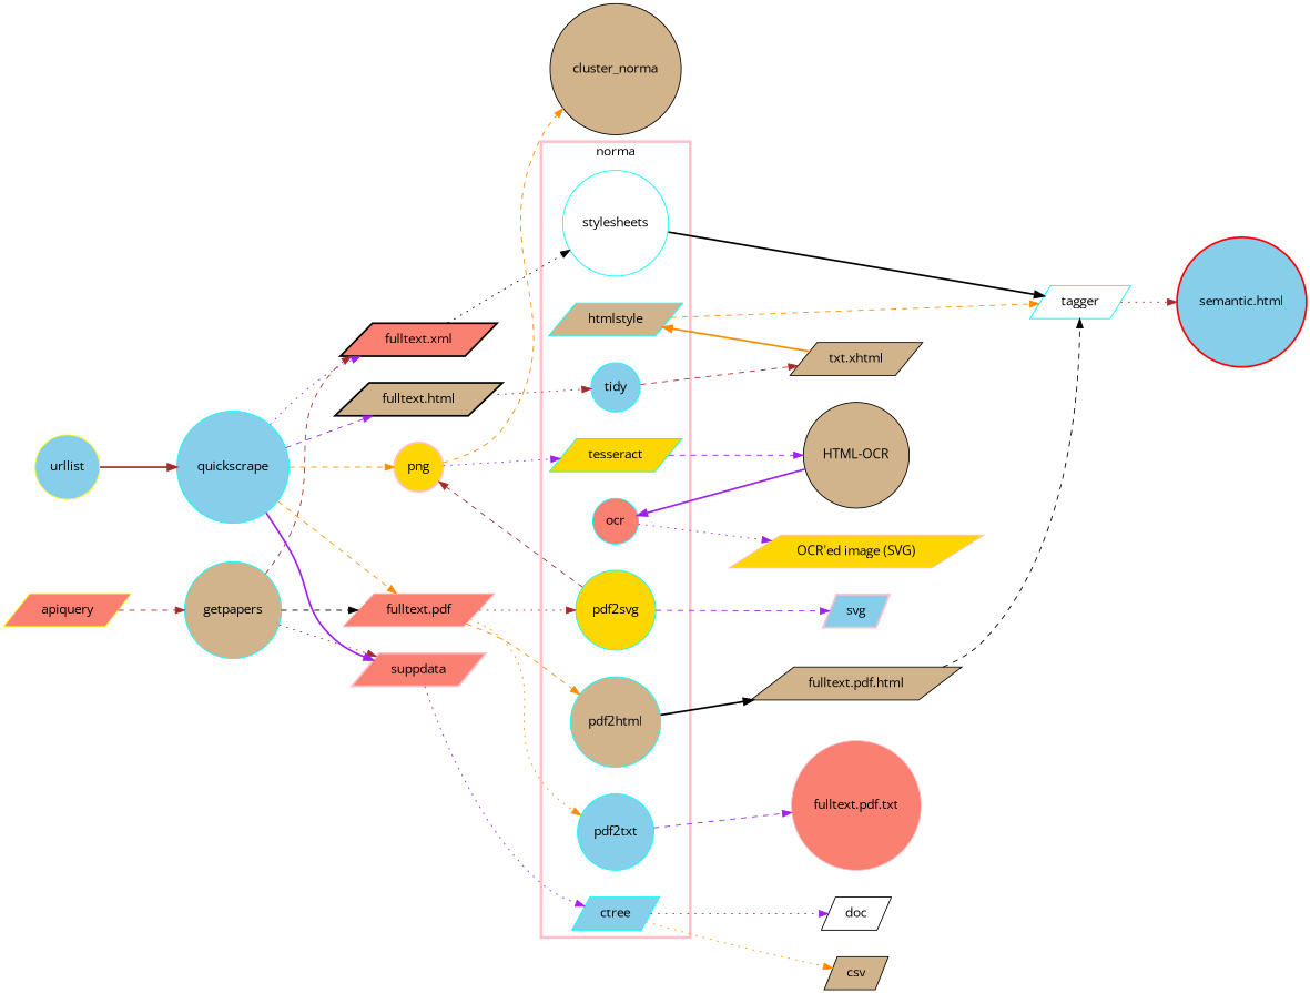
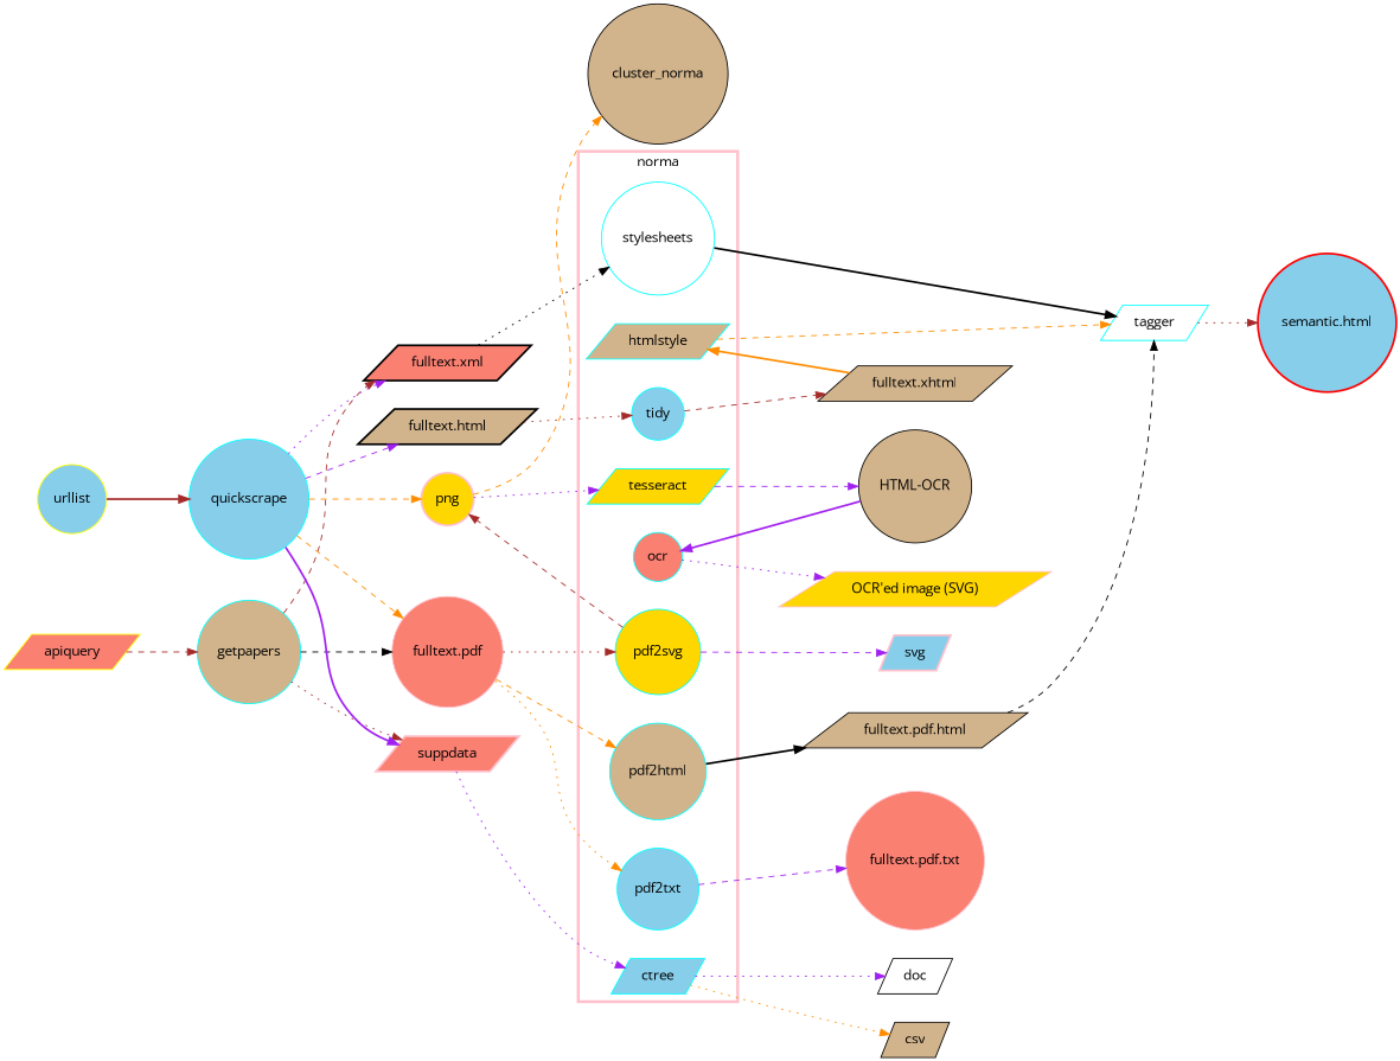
  digraph {
    compound=true
    fontname="Open Sans"
    nodesep=0.4
    rankdir=LR
    ranksep=0.7
    node [color=cyan fillcolor=tan fontname="Open Sans" shape=circle style=filled]
    edge [color=purple fontname="Open Sans" style=dashed]
    n1 [fillcolor=white label=stylesheets]
    n2 [fillcolor=skyblue label=tidy]
    n3 [label=htmlstyle shape=parallelogram]
    n4 [fillcolor=skyblue label=pdf2txt]
    n5 [fillcolor=gold label=pdf2svg]
    n6 [label=pdf2html]
    n7 [fillcolor=gold label=tesseract shape=parallelogram]
    n8 [fillcolor=salmon label=ocr]
    n9 [fillcolor=skyblue label=ctree shape=parallelogram]
    n10 [fillcolor=white label=tagger shape=parallelogram]
-   n11 [label="txt.xhtml" shape=parallelogram color=""]
+   n11 [label="fulltext.xhtml" shape=parallelogram color=""]
    n12 [color=pink fillcolor=salmon label="fulltext.pdf.txt"]
    n13 [color=pink fillcolor=gold label=png penwidth=2]
    n14 [color=pink fillcolor=skyblue label=svg penwidth=2 shape=parallelogram]
    n15 [label="fulltext.pdf.html" shape=parallelogram color=""]
    n16 [label="HTML-OCR" color=""]
    n17 [color=pink fillcolor=gold label="OCR'ed image (SVG)" shape=parallelogram]
    doc [fillcolor=white shape=parallelogram color=""]
    csv [shape=parallelogram color=""]
    n20 [color=yellow fillcolor=salmon label=apiquery shape=parallelogram]
    n21 [label=getpapers]
    n22 [fillcolor=salmon label="fulltext.xml" penwidth=2 shape=parallelogram color=""]
-   n23 [color=pink fillcolor=salmon label="fulltext.pdf" shape=parallelogram]
+   n23 [color=pink fillcolor=salmon label="fulltext.pdf"]
    n24 [color=pink fillcolor=salmon label=suppdata penwidth=2 shape=parallelogram]
    n25 [color=yellow fillcolor=skyblue label=urllist]
    n26 [fillcolor=skyblue label=quickscrape]
    n27 [label="fulltext.html" penwidth=2 shape=parallelogram color=""]
    cluster_norma [color=""]
    n29 [color=red fillcolor=skyblue label="semantic.html" penwidth=2]
    subgraph cluster_1 {
      color=pink
      label=norma
      penwidth=3
      n1
      n2
      n3
      n4
      n5
      n6
      n7
      n8
      n9
    }
    n1 -> n10 [color=black style=bold]
    n2 -> n11 [color=brown]
    n3 -> n10 [color=darkorange]
    n4 -> n12
    n5 -> n13 [color=brown]
    n5 -> n14
    n6 -> n15 [color=black style=bold]
    n7 -> n16
    n8 -> n17 [style=dotted]
    n9 -> doc [style=dotted]
    n9 -> csv [color=darkorange style=dotted]
    n10 -> n29 [color=brown style=dotted]
    n11 -> n3 [color=darkorange style=bold]
    n13 -> n7 [style=dotted]
    n13 -> cluster_norma [color=darkorange]
    n15 -> n10 [color=black]
    n16 -> n8 [style=bold]
    n20 -> n21 [color=brown]
    n21 -> n22 [color=brown]
    n21 -> n23 [color=black]
    n21 -> n24 [color=brown style=dotted]
    n22 -> n1 [color=black style=dotted]
    n23 -> n4 [color=darkorange style=dotted]
    n23 -> n5 [color=brown style=dotted]
    n23 -> n6 [color=darkorange]
    n24 -> n9 [style=dotted]
    n25 -> n26 [color=brown style=bold]
    n26 -> n13 [color=darkorange]
    n26 -> n22 [style=dotted]
    n26 -> n23 [color=darkorange]
    n26 -> n24 [style=bold]
    n26 -> n27
    n27 -> n2 [color=brown style=dotted]
  }
